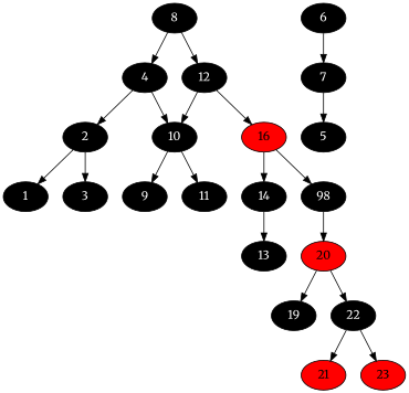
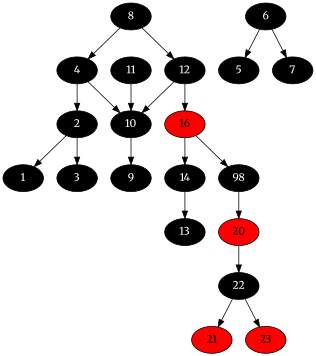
  digraph {
    fontname=Merriweather
    node [fillcolor=black fontcolor=white fontname=Merriweather style=filled]
    edge [fontname=Merriweather]
    8
    4
    12
    2
    10
    16 [fillcolor=red fontcolor=""]
    1
    3
    6
    5
    7
    9
    11
    14
    n15 [label=98]
    13
    20 [fillcolor=red fontcolor=""]
-   19
    22
    21 [fillcolor=red fontcolor=""]
    23 [fillcolor=red fontcolor=""]
    8 -> 4
    8 -> 12
    4 -> 2
    4 -> 10
    12 -> 10
    12 -> 16
    2 -> 1
    2 -> 3
    10 -> 9
-   10 -> 11
+   11 -> 10
    16 -> 14
    16 -> n15
-   7 -> 5
+   6 -> 5
    6 -> 7
    14 -> 13
    n15 -> 20
-   20 -> 19
    20 -> 22
    22 -> 21
    22 -> 23
  }
